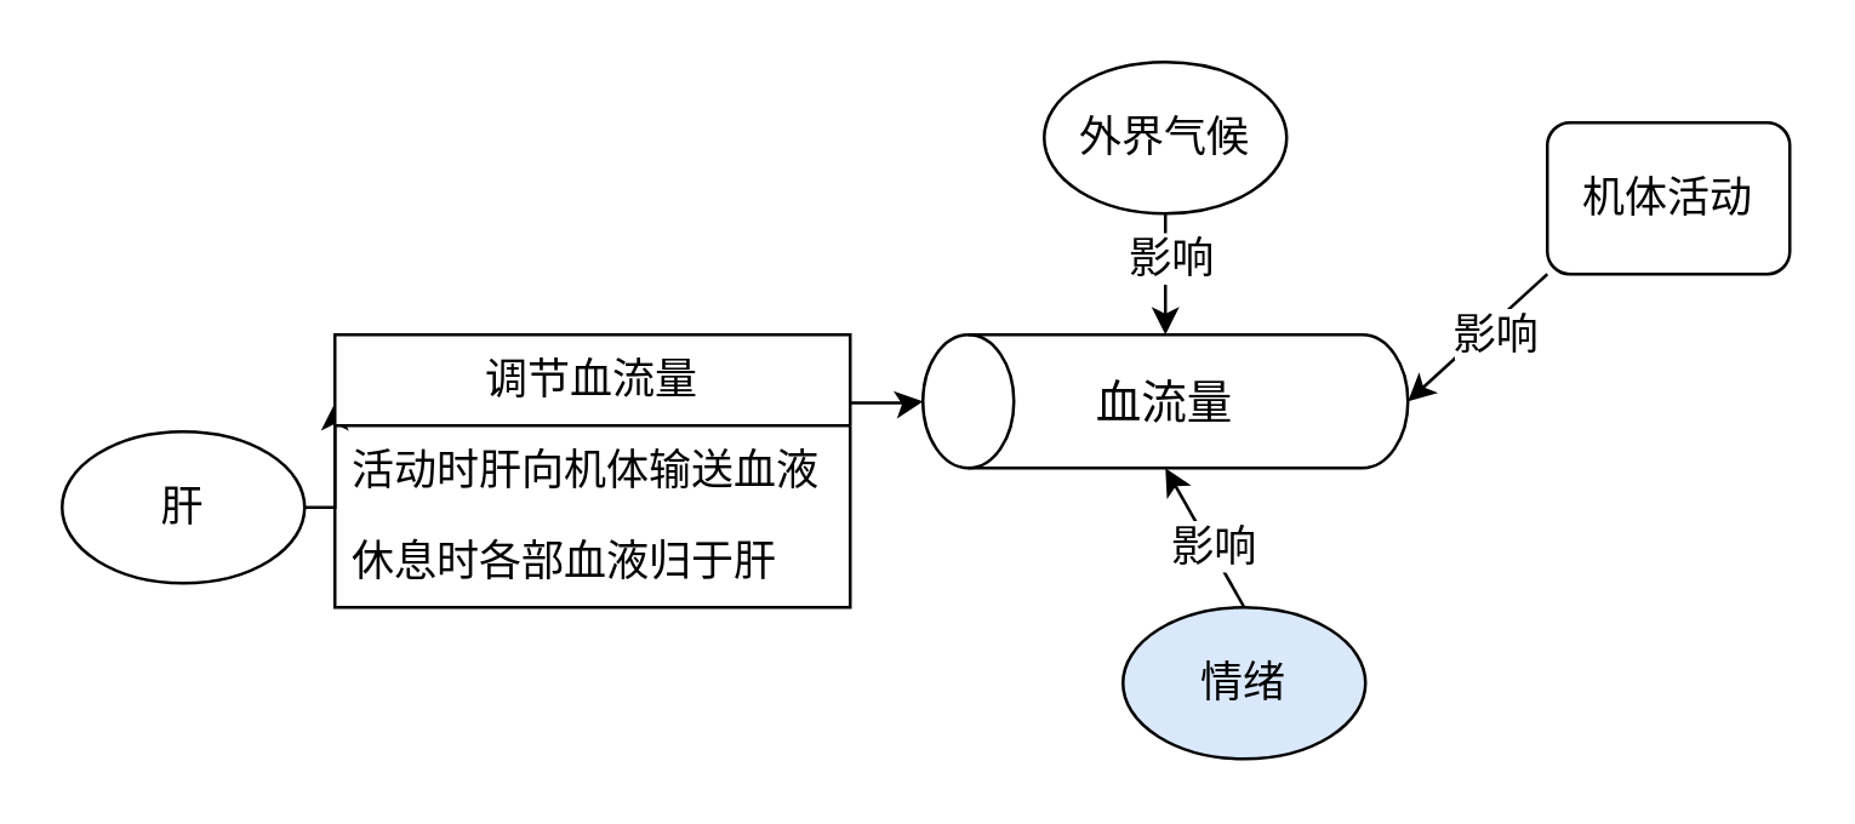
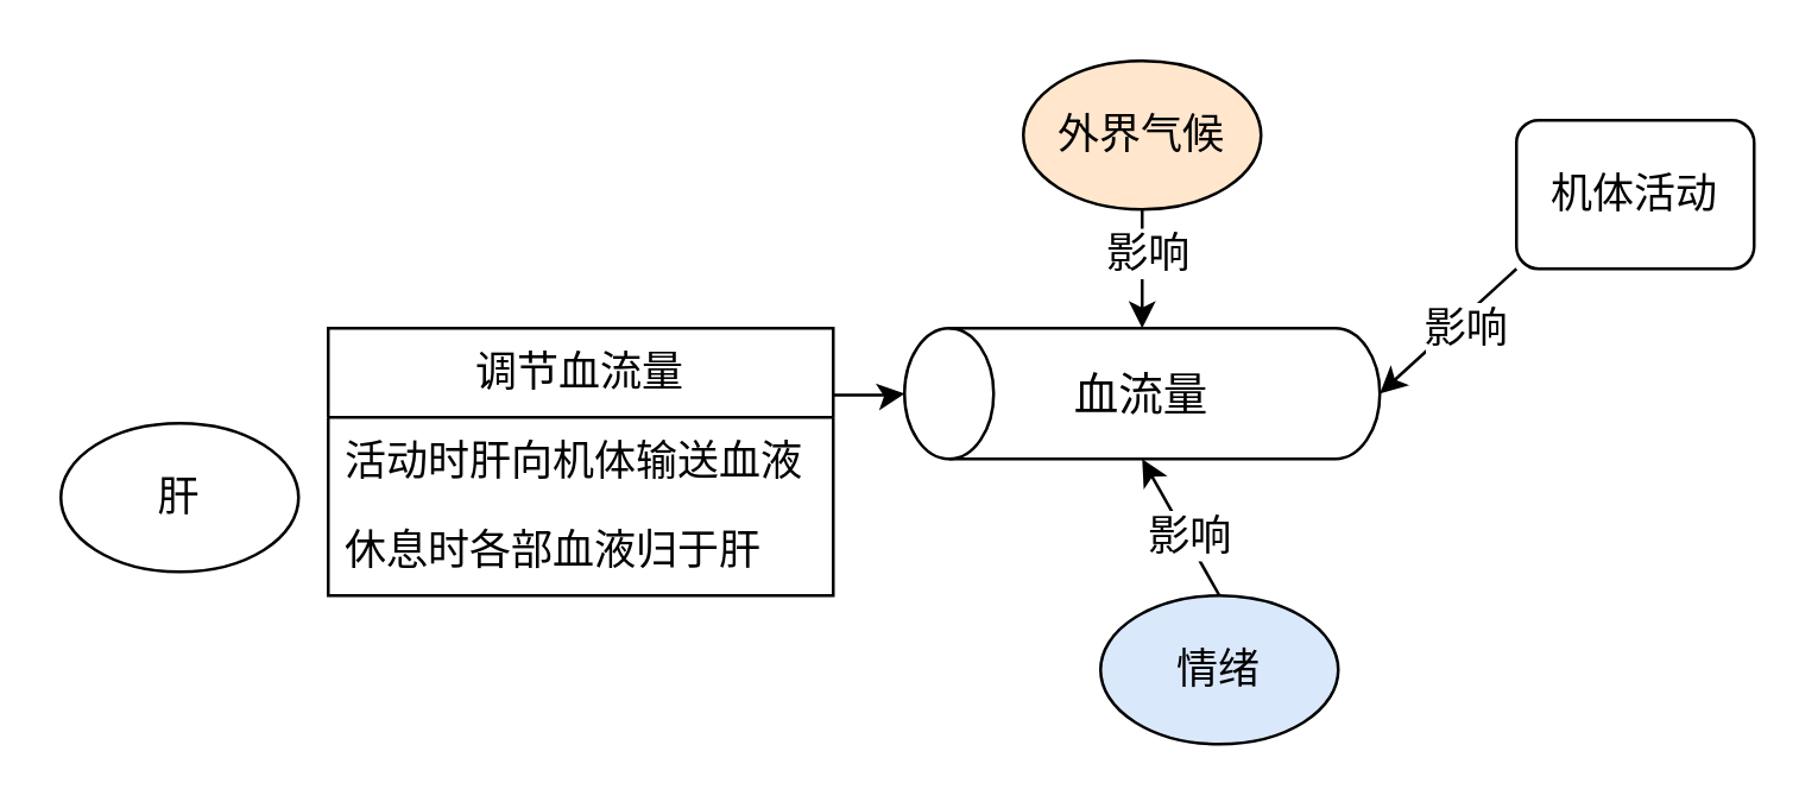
  <mxCell id="0" />
  <mxCell id="1" parent="0" />
  <mxCell id="2" value="" style="shape=cylinder3;whiteSpace=wrap;html=1;boundedLbl=1;backgroundOutline=1;size=15;rotation=-90;" vertex="1" parent="1"><mxGeometry x="362" y="52" width="44" height="160" as="geometry" /></mxCell>
  <mxCell id="3" value="血流量" style="text;html=1;strokeColor=none;fillColor=none;align=center;verticalAlign=middle;whiteSpace=wrap;rounded=0;fontSize=15;" vertex="1" parent="1"><mxGeometry x="354" y="117" width="60" height="30" as="geometry" /></mxCell>
  <mxCell id="4" value="机体活动" style="whiteSpace=wrap;html=1;fontSize=14;rounded=1;" vertex="1" parent="1"><mxGeometry x="510" y="40" width="80" height="50" as="geometry" /></mxCell>
- <mxCell id="5" value="外界气候" style="ellipse;whiteSpace=wrap;html=1;fontSize=14;" vertex="1" parent="1"><mxGeometry x="344" y="20" width="80" height="50" as="geometry" /></mxCell>
+ <mxCell id="5" value="外界气候" style="ellipse;whiteSpace=wrap;html=1;fontSize=14;fillColor=#ffe6cc;" vertex="1" parent="1"><mxGeometry x="344" y="20" width="80" height="50" as="geometry" /></mxCell>
  <mxCell id="6" value="情绪" style="ellipse;whiteSpace=wrap;html=1;fontSize=14;fillColor=#dae8fc;" vertex="1" parent="1"><mxGeometry x="370" y="200" width="80" height="50" as="geometry" /></mxCell>
  <mxCell id="7" value="" style="endArrow=classic;html=1;rounded=0;entryX=0.5;entryY=1;entryDx=0;entryDy=0;entryPerimeter=0;exitX=0;exitY=1;exitDx=0;exitDy=0;" edge="1" parent="1" source="4" target="2"><mxGeometry width="50" height="50" relative="1" as="geometry"><mxPoint x="540" y="250" as="sourcePoint" /><mxPoint x="590" y="200" as="targetPoint" /></mxGeometry></mxCell>
  <mxCell id="8" value="&lt;font style=&quot;font-size: 14px;&quot;&gt;影响&lt;/font&gt;" style="edgeLabel;html=1;align=center;verticalAlign=middle;resizable=0;points=[];" vertex="1" connectable="0" parent="7"><mxGeometry x="-0.179" y="3" relative="1" as="geometry"><mxPoint as="offset" /></mxGeometry></mxCell>
  <mxCell id="9" value="" style="endArrow=classic;html=1;rounded=0;exitX=0.5;exitY=1;exitDx=0;exitDy=0;entryX=1;entryY=0.5;entryDx=0;entryDy=0;entryPerimeter=0;" edge="1" parent="1" source="5" target="2"><mxGeometry width="50" height="50" relative="1" as="geometry"><mxPoint x="260" y="270" as="sourcePoint" /><mxPoint x="150" y="380" as="targetPoint" /></mxGeometry></mxCell>
  <mxCell id="10" value="影响" style="edgeLabel;html=1;align=center;verticalAlign=middle;resizable=0;points=[];fontSize=14;" vertex="1" connectable="0" parent="9"><mxGeometry x="-0.3" y="1" relative="1" as="geometry"><mxPoint as="offset" /></mxGeometry></mxCell>
  <mxCell id="11" value="" style="endArrow=classic;html=1;rounded=0;entryX=0;entryY=0.5;entryDx=0;entryDy=0;entryPerimeter=0;exitX=0.5;exitY=0;exitDx=0;exitDy=0;" edge="1" parent="1" source="6" target="2"><mxGeometry width="50" height="50" relative="1" as="geometry"><mxPoint x="210" y="430" as="sourcePoint" /><mxPoint x="260" y="380" as="targetPoint" /></mxGeometry></mxCell>
  <mxCell id="12" value="影响" style="edgeLabel;html=1;align=center;verticalAlign=middle;resizable=0;points=[];fontSize=14;" vertex="1" connectable="0" parent="11"><mxGeometry x="-0.106" relative="1" as="geometry"><mxPoint x="1" as="offset" /></mxGeometry></mxCell>
  <mxCell id="13" style="edgeStyle=orthogonalEdgeStyle;rounded=0;orthogonalLoop=1;jettySize=auto;html=1;exitX=1;exitY=0.25;exitDx=0;exitDy=0;" edge="1" parent="1" source="16" target="2"><mxGeometry relative="1" as="geometry" /></mxCell>
  <mxCell id="14" value="肝" style="ellipse;whiteSpace=wrap;html=1;fontSize=14;" vertex="1" parent="1"><mxGeometry x="20" y="142" width="80" height="50" as="geometry" /></mxCell>
- <mxCell id="15" value="" style="edgeStyle=orthogonalEdgeStyle;rounded=0;orthogonalLoop=1;jettySize=auto;html=1;exitX=1;exitY=0.5;exitDx=0;exitDy=0;entryX=0;entryY=0.25;entryDx=0;entryDy=0;" edge="1" parent="1" source="14" target="16"><mxGeometry relative="1" as="geometry"><mxPoint x="130" y="132" as="sourcePoint" /><mxPoint x="304" y="132" as="targetPoint" /></mxGeometry></mxCell>
  <mxCell id="16" value="调节血流量" style="swimlane;fontStyle=0;childLayout=stackLayout;horizontal=1;startSize=30;horizontalStack=0;resizeParent=1;resizeParentMax=0;resizeLast=0;collapsible=1;marginBottom=0;whiteSpace=wrap;html=1;fontSize=14;" vertex="1" parent="1"><mxGeometry x="110" y="110" width="170" height="90" as="geometry"><mxRectangle x="220" y="147" width="100" height="30" as="alternateBounds" /></mxGeometry></mxCell>
  <mxCell id="17" value="活动时肝向机体输送血液" style="text;strokeColor=none;fillColor=none;align=left;verticalAlign=middle;spacingLeft=4;spacingRight=4;overflow=hidden;points=[[0,0.5],[1,0.5]];portConstraint=eastwest;rotatable=0;whiteSpace=wrap;html=1;fontSize=14;" vertex="1" parent="16"><mxGeometry y="30" width="170" height="30" as="geometry" /></mxCell>
  <mxCell id="18" value="休息时各部血液归于肝" style="text;strokeColor=none;fillColor=none;align=left;verticalAlign=middle;spacingLeft=4;spacingRight=4;overflow=hidden;points=[[0,0.5],[1,0.5]];portConstraint=eastwest;rotatable=0;whiteSpace=wrap;html=1;fontSize=14;" vertex="1" parent="16"><mxGeometry y="60" width="170" height="30" as="geometry" /></mxCell>
